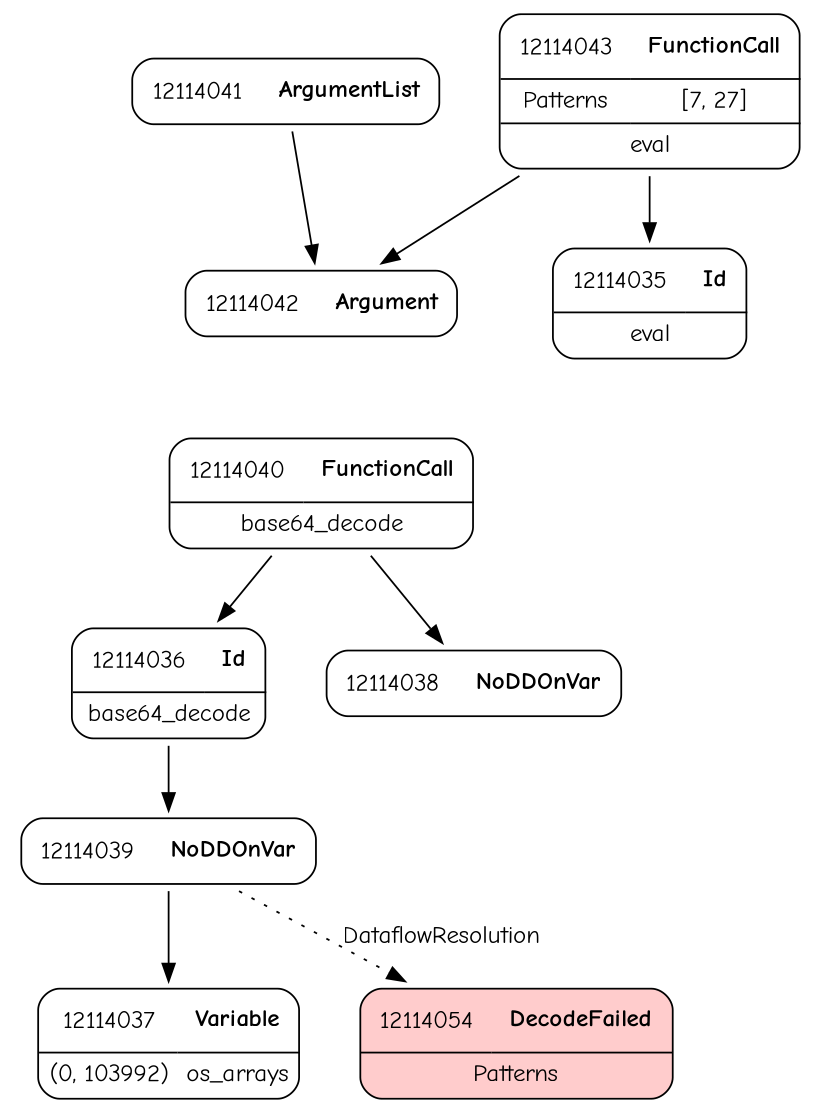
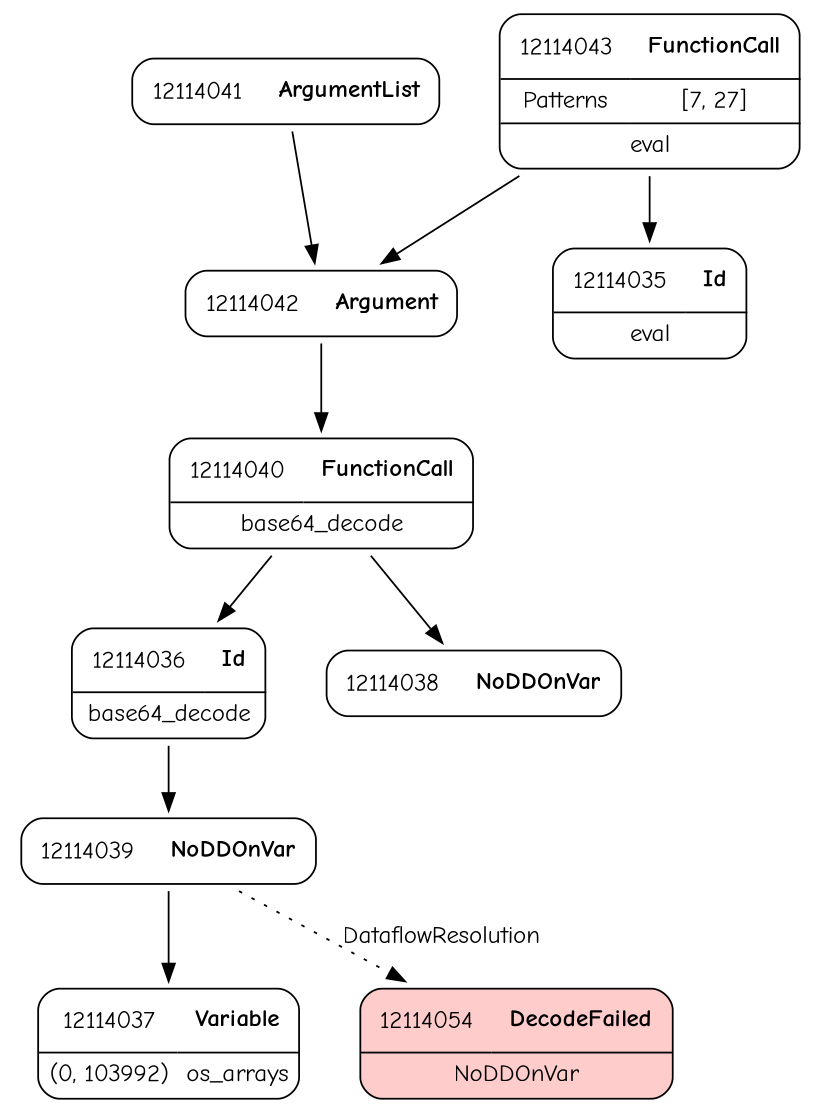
  digraph {
    fontname="Comic Neue"
    node [fontname="Comic Neue" shape=none]
    edge [fontname="Comic Neue" weight=2]
    n1 [label=<<TABLE border='1' cellspacing='0' cellpadding='10' style='rounded' ><TR><TD border='0'>12114040</TD><TD border='0'><B>FunctionCall</B></TD></TR><HR/><TR><TD border='0' cellpadding='5' colspan='2'>base64_decode</TD></TR></TABLE>>]
    n2 [label=<<TABLE border='1' cellspacing='0' cellpadding='10' style='rounded' ><TR><TD border='0'>12114036</TD><TD border='0'><B>Id</B></TD></TR><HR/><TR><TD border='0' cellpadding='5' colspan='2'>base64_decode</TD></TR></TABLE>>]
    n3 [label=<<TABLE border='1' cellspacing='0' cellpadding='10' style='rounded' ><TR><TD border='0'>12114038</TD><TD border='0'><B>NoDDOnVar</B></TD></TR></TABLE>>]
    n4 [label=<<TABLE border='1' cellspacing='0' cellpadding='10' style='rounded' ><TR><TD border='0'>12114039</TD><TD border='0'><B>NoDDOnVar</B></TD></TR></TABLE>>]
    n5 [label=<<TABLE border='1' cellspacing='0' cellpadding='10' style='rounded' ><TR><TD border='0'>12114037</TD><TD border='0'><B>Variable</B></TD></TR><HR/><TR><TD border='0' cellpadding='5'>(0, 103992)</TD><TD border='0' cellpadding='5'>os_arrays</TD></TR></TABLE>>]
-   n6 [label=<<TABLE border='1' cellspacing='0' cellpadding='10' style='rounded' bgcolor='#FFCCCC' ><TR><TD border='0'>12114054</TD><TD border='0'><B>DecodeFailed</B></TD></TR><HR/><TR><TD border='0' cellpadding='5' colspan='2'>Patterns</TD></TR></TABLE>>]
+   n6 [label=<<TABLE border='1' cellspacing='0' cellpadding='10' style='rounded' bgcolor='#FFCCCC' ><TR><TD border='0'>12114054</TD><TD border='0'><B>DecodeFailed</B></TD></TR><HR/><TR><TD border='0' cellpadding='5' colspan='2'>NoDDOnVar</TD></TR></TABLE>>]
    n7 [label=<<TABLE border='1' cellspacing='0' cellpadding='10' style='rounded' ><TR><TD border='0'>12114041</TD><TD border='0'><B>ArgumentList</B></TD></TR></TABLE>>]
    n8 [label=<<TABLE border='1' cellspacing='0' cellpadding='10' style='rounded' ><TR><TD border='0'>12114042</TD><TD border='0'><B>Argument</B></TD></TR></TABLE>>]
    n9 [label=<<TABLE border='1' cellspacing='0' cellpadding='10' style='rounded' ><TR><TD border='0'>12114043</TD><TD border='0'><B>FunctionCall</B></TD></TR><HR/><TR><TD border='0' cellpadding='5'>Patterns</TD><TD border='0' cellpadding='5'>[7, 27]</TD></TR><HR/><TR><TD border='0' cellpadding='5' colspan='2'>eval</TD></TR></TABLE>>]
    n10 [label=<<TABLE border='1' cellspacing='0' cellpadding='10' style='rounded' ><TR><TD border='0'>12114035</TD><TD border='0'><B>Id</B></TD></TR><HR/><TR><TD border='0' cellpadding='5' colspan='2'>eval</TD></TR></TABLE>>]
    n1 -> n2
    n1 -> n3
    n2 -> n4
    n4 -> n5
    n4 -> n6 [label=DataflowResolution style=dotted weight=""]
    n7 -> n8
+   n8 -> n1
    n9 -> n8
    n9 -> n10
  }
